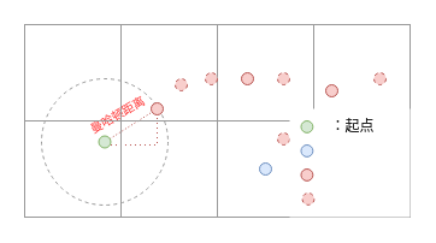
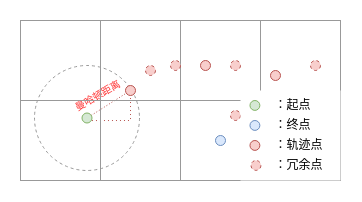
  <mxCell id="0" />
  <mxCell id="1" parent="0" />
  <mxCell id="2" value="" style="whiteSpace=wrap;html=1;aspect=fixed;fillColor=none;strokeColor=#999999;" vertex="1" parent="1"><mxGeometry x="100" y="20" width="80" height="80" as="geometry" /></mxCell>
  <mxCell id="3" value="" style="whiteSpace=wrap;html=1;aspect=fixed;fillColor=none;strokeColor=#999999;" vertex="1" parent="1"><mxGeometry x="180" y="100" width="80" height="80" as="geometry" /></mxCell>
  <mxCell id="4" value="" style="whiteSpace=wrap;html=1;aspect=fixed;fillColor=none;strokeColor=#999999;" vertex="1" parent="1"><mxGeometry x="260" y="100" width="80" height="80" as="geometry" /></mxCell>
  <mxCell id="5" value="" style="whiteSpace=wrap;html=1;aspect=fixed;fillColor=none;strokeColor=#999999;" vertex="1" parent="1"><mxGeometry x="260" y="20" width="80" height="80" as="geometry" /></mxCell>
  <mxCell id="6" value="" style="whiteSpace=wrap;html=1;aspect=fixed;fillColor=none;strokeColor=#999999;" vertex="1" parent="1"><mxGeometry x="180" y="20" width="80" height="80" as="geometry" /></mxCell>
  <mxCell id="7" value="" style="whiteSpace=wrap;html=1;aspect=fixed;fillColor=none;strokeColor=#999999;" vertex="1" parent="1"><mxGeometry x="20" y="100" width="80" height="80" as="geometry" /></mxCell>
  <mxCell id="8" value="" style="ellipse;whiteSpace=wrap;html=1;aspect=fixed;fillColor=none;dashed=1;strokeWidth=1;strokeColor=#999999;" vertex="1" parent="1"><mxGeometry x="34" y="65" width="105" height="105" as="geometry" /></mxCell>
  <mxCell id="9" value="" style="endArrow=none;dashed=1;html=1;dashPattern=1 3;strokeWidth=1;rounded=0;exitX=0.597;exitY=0.757;exitDx=0;exitDy=0;fontSize=11;exitPerimeter=0;fillColor=#f8cecc;strokeColor=#b85450;" edge="1" parent="1" source="21" target="13"><mxGeometry width="50" height="50" relative="1" as="geometry"><mxPoint x="98.297" y="116.795" as="sourcePoint" /><mxPoint x="130" y="120" as="targetPoint" /><Array as="points"><mxPoint x="130" y="120" /></Array></mxGeometry></mxCell>
  <mxCell id="10" value="&lt;font face=&quot;宋体&quot; style=&quot;font-size: 10px;&quot;&gt;曼哈顿距离&lt;/font&gt;" style="text;html=1;align=center;verticalAlign=middle;whiteSpace=wrap;rounded=0;rotation=-30;fontSize=10;fontColor=#FF3333;" vertex="1" parent="1"><mxGeometry x="55" y="80" width="85" height="30" as="geometry" /></mxCell>
  <mxCell id="11" value="" style="endArrow=none;dashed=1;html=1;rounded=0;strokeWidth=1;dashPattern=1 2;fillColor=#f8cecc;strokeColor=#b85450;" edge="1" parent="1" source="21" target="13"><mxGeometry width="50" height="50" relative="1" as="geometry"><mxPoint x="140" y="150" as="sourcePoint" /><mxPoint x="190" y="100" as="targetPoint" /></mxGeometry></mxCell>
  <mxCell id="12" value="" style="ellipse;whiteSpace=wrap;html=1;aspect=fixed;fillColor=#f8cecc;strokeColor=#b85450;container=0;dashed=1;" parent="1" vertex="1"><mxGeometry x="145" y="65" width="10" height="10" as="geometry" /></mxCell>
  <mxCell id="13" value="" style="ellipse;whiteSpace=wrap;html=1;aspect=fixed;fillColor=#f8cecc;strokeColor=#b85450;container=0;" parent="1" vertex="1"><mxGeometry x="125" y="85" width="10" height="10" as="geometry" /></mxCell>
  <mxCell id="14" value="" style="ellipse;whiteSpace=wrap;html=1;aspect=fixed;fillColor=#f8cecc;strokeColor=#b85450;container=0;dashed=1;" parent="1" vertex="1"><mxGeometry x="170" y="60" width="10" height="10" as="geometry" /></mxCell>
  <mxCell id="15" value="" style="ellipse;whiteSpace=wrap;html=1;aspect=fixed;fillColor=#f8cecc;strokeColor=#b85450;container=0;dashed=1;" parent="1" vertex="1"><mxGeometry x="310" y="60" width="10" height="10" as="geometry" /></mxCell>
  <mxCell id="16" value="" style="ellipse;whiteSpace=wrap;html=1;aspect=fixed;fillColor=#f8cecc;strokeColor=#b85450;container=0;" parent="1" vertex="1"><mxGeometry x="200" y="60" width="10" height="10" as="geometry" /></mxCell>
  <mxCell id="17" value="" style="ellipse;whiteSpace=wrap;html=1;aspect=fixed;fillColor=#f8cecc;strokeColor=#b85450;container=0;dashed=1;" parent="1" vertex="1"><mxGeometry x="230" y="60" width="10" height="10" as="geometry" /></mxCell>
  <mxCell id="18" value="" style="ellipse;whiteSpace=wrap;html=1;aspect=fixed;fillColor=#dae8fc;strokeColor=#6c8ebf;container=0;" parent="1" vertex="1"><mxGeometry x="215" y="135" width="10" height="10" as="geometry" /></mxCell>
  <mxCell id="19" value="" style="ellipse;whiteSpace=wrap;html=1;aspect=fixed;fillColor=#f8cecc;strokeColor=#b85450;container=0;" parent="1" vertex="1"><mxGeometry x="270" y="70" width="10" height="10" as="geometry" /></mxCell>
  <mxCell id="20" value="" style="ellipse;whiteSpace=wrap;html=1;aspect=fixed;fillColor=#f8cecc;strokeColor=#b85450;container=0;dashed=1;" parent="1" vertex="1"><mxGeometry x="230" y="110" width="10" height="10" as="geometry" /></mxCell>
  <mxCell id="21" value="" style="ellipse;whiteSpace=wrap;html=1;aspect=fixed;fillColor=#d5e8d4;strokeColor=#82b366;container=0;" parent="1" vertex="1"><mxGeometry x="81.5" y="112.5" width="10" height="10" as="geometry" /></mxCell>
  <mxCell id="22" value="" style="whiteSpace=wrap;html=1;aspect=fixed;fillColor=none;strokeColor=#999999;" vertex="1" parent="1"><mxGeometry x="100" y="100" width="80" height="80" as="geometry" /></mxCell>
  <mxCell id="23" value="" style="whiteSpace=wrap;html=1;aspect=fixed;fillColor=none;strokeColor=#999999;" vertex="1" parent="1"><mxGeometry x="20" y="20" width="80" height="80" as="geometry" /></mxCell>
  <mxCell id="24" value="" style="group" vertex="1" connectable="0" parent="1"><mxGeometry x="240" y="90" width="100" height="90" as="geometry" /></mxCell>
  <mxCell id="25" value="" style="rounded=0;whiteSpace=wrap;html=1;strokeColor=none;" parent="24" vertex="1"><mxGeometry width="100" height="90" as="geometry" /></mxCell>
  <mxCell id="26" value="" style="ellipse;whiteSpace=wrap;html=1;aspect=fixed;fillColor=#d5e8d4;strokeColor=#82b366;container=0;" parent="24" vertex="1"><mxGeometry x="9.474" y="10" width="9.877" height="9.877" as="geometry" /></mxCell>
  <mxCell id="27" value="：起点" style="text;html=1;align=center;verticalAlign=middle;whiteSpace=wrap;rounded=0;fontFamily=宋体;" parent="24" vertex="1"><mxGeometry x="26.316" y="5" width="52.632" height="20" as="geometry" /></mxCell>
+ <mxCell id="28" value="：终点" style="text;html=1;align=center;verticalAlign=middle;whiteSpace=wrap;rounded=0;fontFamily=宋体;" parent="24" vertex="1"><mxGeometry x="26.316" y="25" width="52.632" height="20" as="geometry" /></mxCell>
+ <mxCell id="29" value="：轨迹点" style="text;html=1;align=center;verticalAlign=middle;whiteSpace=wrap;rounded=0;fontFamily=宋体;" parent="24" vertex="1"><mxGeometry x="31.579" y="45" width="52.632" height="20" as="geometry" /></mxCell>
  <mxCell id="30" value="" style="ellipse;whiteSpace=wrap;html=1;aspect=fixed;fillColor=#dae8fc;strokeColor=#6c8ebf;container=0;" parent="24" vertex="1"><mxGeometry x="9.474" y="30.0" width="9.877" height="9.877" as="geometry" /></mxCell>
  <mxCell id="31" value="" style="ellipse;whiteSpace=wrap;html=1;aspect=fixed;fillColor=#f8cecc;strokeColor=#b85450;container=0;" parent="24" vertex="1"><mxGeometry x="9.474" y="50" width="9.877" height="9.877" as="geometry" /></mxCell>
  <mxCell id="32" value="" style="ellipse;whiteSpace=wrap;html=1;aspect=fixed;fillColor=#f8cecc;strokeColor=#b85450;container=0;dashed=1;" vertex="1" parent="24"><mxGeometry x="10.526" y="70" width="9.877" height="9.877" as="geometry" /></mxCell>
+ <mxCell id="33" value="：冗余点" style="text;html=1;align=center;verticalAlign=middle;whiteSpace=wrap;rounded=0;fontFamily=宋体;" vertex="1" parent="24"><mxGeometry x="31.579" y="65" width="52.632" height="20" as="geometry" /></mxCell>
